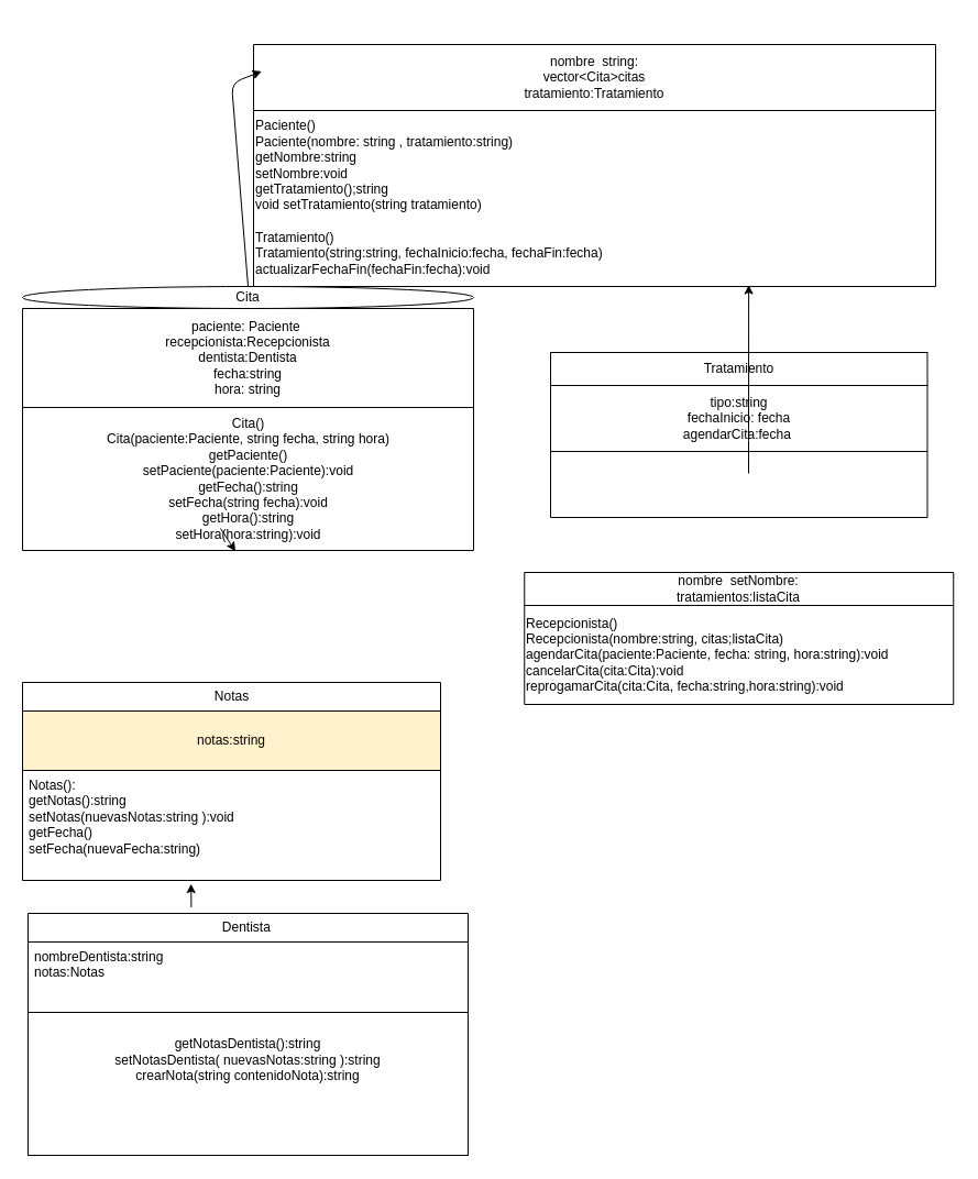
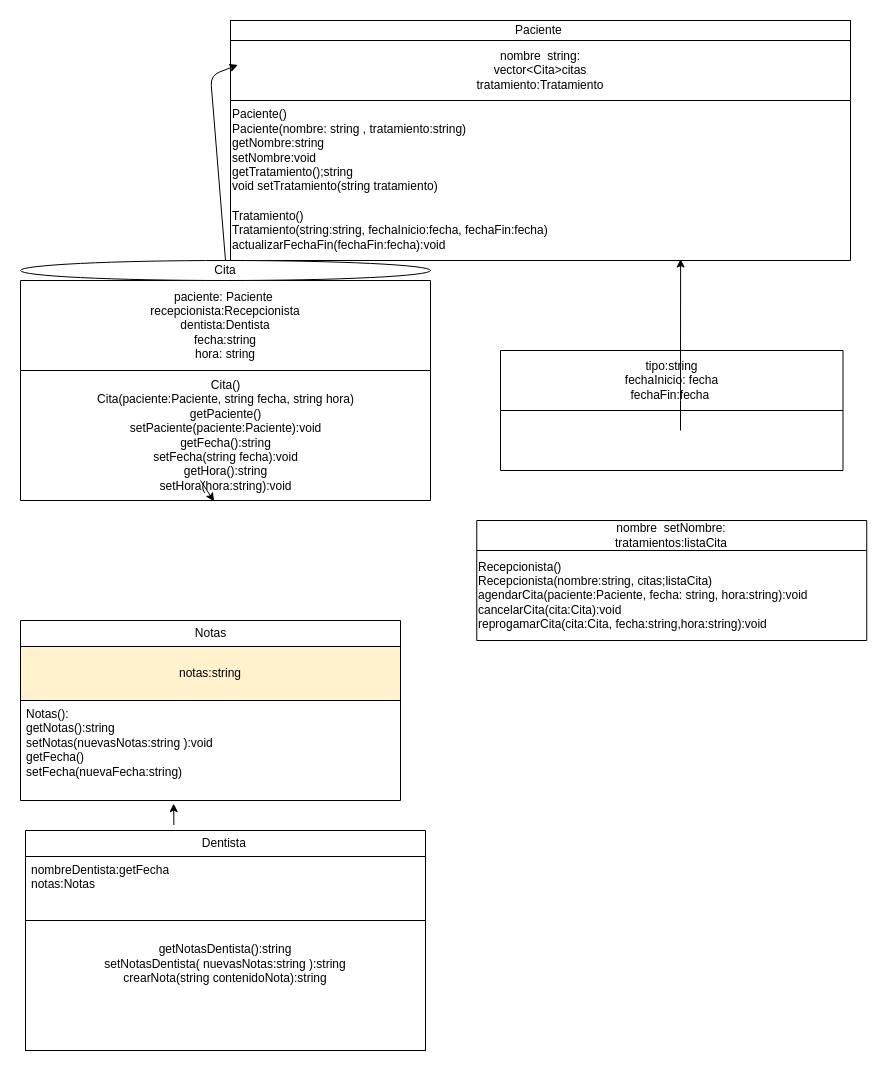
  <mxCell id="0" />
  <mxCell id="1" parent="0" />
  <mxCell id="2" value="nombre&amp;nbsp; string:&lt;br&gt;vector&amp;lt;Cita&amp;gt;citas&lt;br&gt;tratamiento:Tratamiento" style="swimlane;fontStyle=0;childLayout=stackLayout;horizontal=1;startSize=60;horizontalStack=0;resizeParent=1;resizeParentMax=0;resizeLast=0;collapsible=1;marginBottom=0;whiteSpace=wrap;html=1;" parent="1" vertex="1"><mxGeometry x="230" y="40" width="620" height="220" as="geometry" /></mxCell>
  <mxCell id="3" value="Paciente()&lt;br&gt;Paciente(nombre: string , tratamiento:string)&lt;br&gt;getNombre:string&lt;br&gt;setNombre:void&lt;br&gt;getTratamiento();string&lt;br&gt;void setTratamiento(string tratamiento)" style="text;html=1;align=left;verticalAlign=middle;resizable=0;points=[];autosize=1;strokeColor=none;fillColor=none;" parent="2" vertex="1"><mxGeometry y="60" width="620" height="100" as="geometry" /></mxCell>
  <mxCell id="4" value="Tratamiento()&lt;br&gt;Tratamiento(string:string, fechaInicio:fecha, fechaFin:fecha)&lt;br&gt;actualizarFechaFin(fechaFin:fecha):void" style="text;html=1;align=left;verticalAlign=middle;resizable=0;points=[];autosize=1;strokeColor=none;fillColor=none;" parent="2" vertex="1"><mxGeometry y="160" width="620" height="60" as="geometry" /></mxCell>
- <mxCell id="6" value="tipo:string&lt;br&gt;fechaInicio: fecha&lt;br&gt;agendarCita:fecha&amp;nbsp;" style="swimlane;fontStyle=0;childLayout=stackLayout;horizontal=1;startSize=60;horizontalStack=0;resizeParent=1;resizeParentMax=0;resizeLast=0;collapsible=1;marginBottom=0;whiteSpace=wrap;html=1;" parent="1" vertex="1"><mxGeometry x="500" y="350" width="342.5" height="120" as="geometry" /></mxCell>
- <mxCell id="7" value="Tratamiento" style="rounded=0;whiteSpace=wrap;html=1;" parent="1" vertex="1"><mxGeometry x="500" y="320" width="342.5" height="30" as="geometry" /></mxCell>
+ <mxCell id="5" value="Paciente&amp;nbsp;" style="rounded=0;whiteSpace=wrap;html=1;" parent="1" vertex="1"><mxGeometry x="230" y="20" width="620" height="20" as="geometry" /></mxCell>
+ <mxCell id="6" value="tipo:string&lt;br&gt;fechaInicio: fecha&lt;br&gt;fechaFin:fecha&amp;nbsp;" style="swimlane;fontStyle=0;childLayout=stackLayout;horizontal=1;startSize=60;horizontalStack=0;resizeParent=1;resizeParentMax=0;resizeLast=0;collapsible=1;marginBottom=0;whiteSpace=wrap;html=1;" parent="1" vertex="1"><mxGeometry x="500" y="350" width="342.5" height="120" as="geometry" /></mxCell>
  <mxCell id="8" value="nombre&amp;nbsp; setNombre:&lt;br&gt;tratamientos:listaCita" style="swimlane;fontStyle=0;childLayout=stackLayout;horizontal=1;startSize=30;horizontalStack=0;resizeParent=1;resizeParentMax=0;resizeLast=0;collapsible=1;marginBottom=0;whiteSpace=wrap;html=1;" parent="1" vertex="1"><mxGeometry x="476.25" y="520" width="390" height="120" as="geometry" /></mxCell>
  <mxCell id="9" value="Recepcionista()&lt;br&gt;Recepcionista(nombre:string, citas;listaCita)&lt;br&gt;agendarCita(paciente:Paciente, fecha: string, hora:string):void&lt;br&gt;cancelarCita(cita:Cita):void&lt;br&gt;reprogamarCita(cita:Cita, fecha:string,hora:string):void" style="text;html=1;align=left;verticalAlign=middle;resizable=0;points=[];autosize=1;strokeColor=none;fillColor=none;" parent="8" vertex="1"><mxGeometry y="30" width="390" height="90" as="geometry" /></mxCell>
  <mxCell id="10" value="paciente: Paciente&amp;nbsp;&lt;br&gt;recepcionista:Recepcionista&lt;br&gt;dentista:Dentista&lt;br&gt;fecha:string&lt;br&gt;hora: string" style="swimlane;fontStyle=0;childLayout=stackLayout;horizontal=1;startSize=90;horizontalStack=0;resizeParent=1;resizeParentMax=0;resizeLast=0;collapsible=1;marginBottom=0;whiteSpace=wrap;html=1;" parent="1" vertex="1"><mxGeometry x="20" y="280" width="410" height="220" as="geometry" /></mxCell>
  <mxCell id="11" value="Cita()&lt;br&gt;Cita(paciente:Paciente, string fecha, string hora)&lt;br&gt;getPaciente()&lt;br&gt;setPaciente(paciente:Paciente):void&lt;br&gt;getFecha():string&lt;br&gt;setFecha(string fecha):void&lt;br&gt;getHora():string&lt;br&gt;setHora(hora:string):void" style="text;html=1;align=center;verticalAlign=middle;resizable=0;points=[];autosize=1;strokeColor=none;fillColor=none;" parent="10" vertex="1"><mxGeometry y="90" width="410" height="130" as="geometry" /></mxCell>
  <mxCell id="12" value="" style="endArrow=classic;html=1;entryX=0.472;entryY=1.006;entryDx=0;entryDy=0;entryPerimeter=0;" parent="10" target="11" edge="1"><mxGeometry width="50" height="50" relative="1" as="geometry"><mxPoint x="180" y="200" as="sourcePoint" /><mxPoint x="230" y="150" as="targetPoint" /></mxGeometry></mxCell>
  <mxCell id="13" value="Cita" style="ellipse;whiteSpace=wrap;html=1;" parent="1" vertex="1"><mxGeometry x="20" y="260" width="410" height="20" as="geometry" /></mxCell>
  <mxCell id="14" value="" style="endArrow=classic;html=1;exitX=0.5;exitY=0;exitDx=0;exitDy=0;entryX=0.012;entryY=0.111;entryDx=0;entryDy=0;entryPerimeter=0;" parent="1" source="13" target="2" edge="1"><mxGeometry width="50" height="50" relative="1" as="geometry"><mxPoint x="340" y="240" as="sourcePoint" /><mxPoint x="210" y="80" as="targetPoint" /><Array as="points"><mxPoint x="210" y="75" /></Array></mxGeometry></mxCell>
  <mxCell id="15" value="Notas" style="swimlane;fontStyle=0;childLayout=stackLayout;horizontal=1;startSize=26;fillColor=none;horizontalStack=0;resizeParent=1;resizeParentMax=0;resizeLast=0;collapsible=1;marginBottom=0;html=1;" parent="1" vertex="1"><mxGeometry x="20" y="620" width="380" height="180" as="geometry" /></mxCell>
  <mxCell id="16" value="notas:string&lt;br&gt;" style="rounded=0;whiteSpace=wrap;html=1;fillColor=#fff2cc;" parent="15" vertex="1"><mxGeometry y="26" width="380" height="54" as="geometry" /></mxCell>
  <mxCell id="17" value="Notas():&lt;br&gt;getNotas():string&lt;br&gt;setNotas(nuevasNotas:string ):void&lt;br&gt;getFecha()&lt;br&gt;setFecha(nuevaFecha:string)" style="text;strokeColor=none;fillColor=none;align=left;verticalAlign=top;spacingLeft=4;spacingRight=4;overflow=hidden;rotatable=0;points=[[0,0.5],[1,0.5]];portConstraint=eastwest;whiteSpace=wrap;html=1;" parent="15" vertex="1"><mxGeometry y="80" width="380" height="100" as="geometry" /></mxCell>
  <mxCell id="18" value="Dentista&amp;nbsp;" style="swimlane;fontStyle=0;childLayout=stackLayout;horizontal=1;startSize=26;fillColor=none;horizontalStack=0;resizeParent=1;resizeParentMax=0;resizeLast=0;collapsible=1;marginBottom=0;html=1;" parent="1" vertex="1"><mxGeometry x="25" y="830" width="400" height="220" as="geometry" /></mxCell>
- <mxCell id="19" value="nombreDentista:string&lt;br&gt;notas:Notas&amp;nbsp;" style="text;strokeColor=none;fillColor=none;align=left;verticalAlign=top;spacingLeft=4;spacingRight=4;overflow=hidden;rotatable=0;points=[[0,0.5],[1,0.5]];portConstraint=eastwest;whiteSpace=wrap;html=1;" parent="18" vertex="1"><mxGeometry y="26" width="400" height="64" as="geometry" /></mxCell>
+ <mxCell id="19" value="nombreDentista:getFecha&lt;br&gt;notas:Notas&amp;nbsp;" style="text;strokeColor=none;fillColor=none;align=left;verticalAlign=top;spacingLeft=4;spacingRight=4;overflow=hidden;rotatable=0;points=[[0,0.5],[1,0.5]];portConstraint=eastwest;whiteSpace=wrap;html=1;" parent="18" vertex="1"><mxGeometry y="26" width="400" height="64" as="geometry" /></mxCell>
  <mxCell id="20" value="getNotasDentista():string&lt;br&gt;setNotasDentista( nuevasNotas:string ):string&lt;br&gt;crearNota(string contenidoNota):string&lt;br&gt;&lt;br&gt;&lt;br&gt;&amp;nbsp;" style="rounded=0;whiteSpace=wrap;html=1;" parent="18" vertex="1"><mxGeometry y="90" width="400" height="130" as="geometry" /></mxCell>
  <mxCell id="21" value="" style="endArrow=classic;html=1;entryX=0.726;entryY=0.976;entryDx=0;entryDy=0;entryPerimeter=0;" parent="1" target="4" edge="1"><mxGeometry width="50" height="50" relative="1" as="geometry"><mxPoint x="680" y="430" as="sourcePoint" /><mxPoint x="730" y="380" as="targetPoint" /><Array as="points"><mxPoint x="680" y="400" /></Array></mxGeometry></mxCell>
  <mxCell id="22" value="" style="endArrow=classic;html=1;entryX=0.403;entryY=1.031;entryDx=0;entryDy=0;entryPerimeter=0;exitX=0.371;exitY=-0.025;exitDx=0;exitDy=0;exitPerimeter=0;" parent="1" source="18" target="17" edge="1"><mxGeometry width="50" height="50" relative="1" as="geometry"><mxPoint x="480" y="670" as="sourcePoint" /><mxPoint x="530" y="620" as="targetPoint" /></mxGeometry></mxCell>
